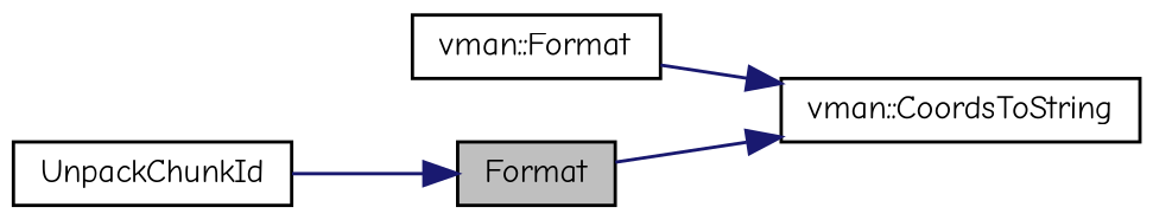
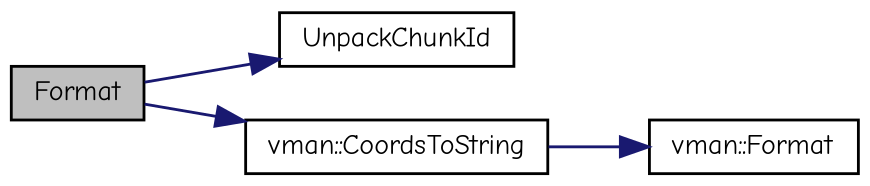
  digraph {
    fontname="Comic Neue"
    rankdir=LR
    node [color=black fontname="Comic Neue" fontsize=10 shape=record]
    edge [color=midnightblue fontname="Comic Neue" fontsize=10 labelfontname=Helvetica labelfontsize=10 style=solid]
    n1 [fillcolor=grey75 fontcolor=black height=0.2 label=Format style=filled width=0.4]
    n2 [height=0.2 label=UnpackChunkId width=0.4]
    n3 [height=0.2 label="vman::CoordsToString" width=0.4]
    n4 [height=0.2 label="vman::Format" width=0.4]
-   n2 -> n1
+   n1 -> n2
    n1 -> n3
-   n4 -> n3
+   n3 -> n4
  }
